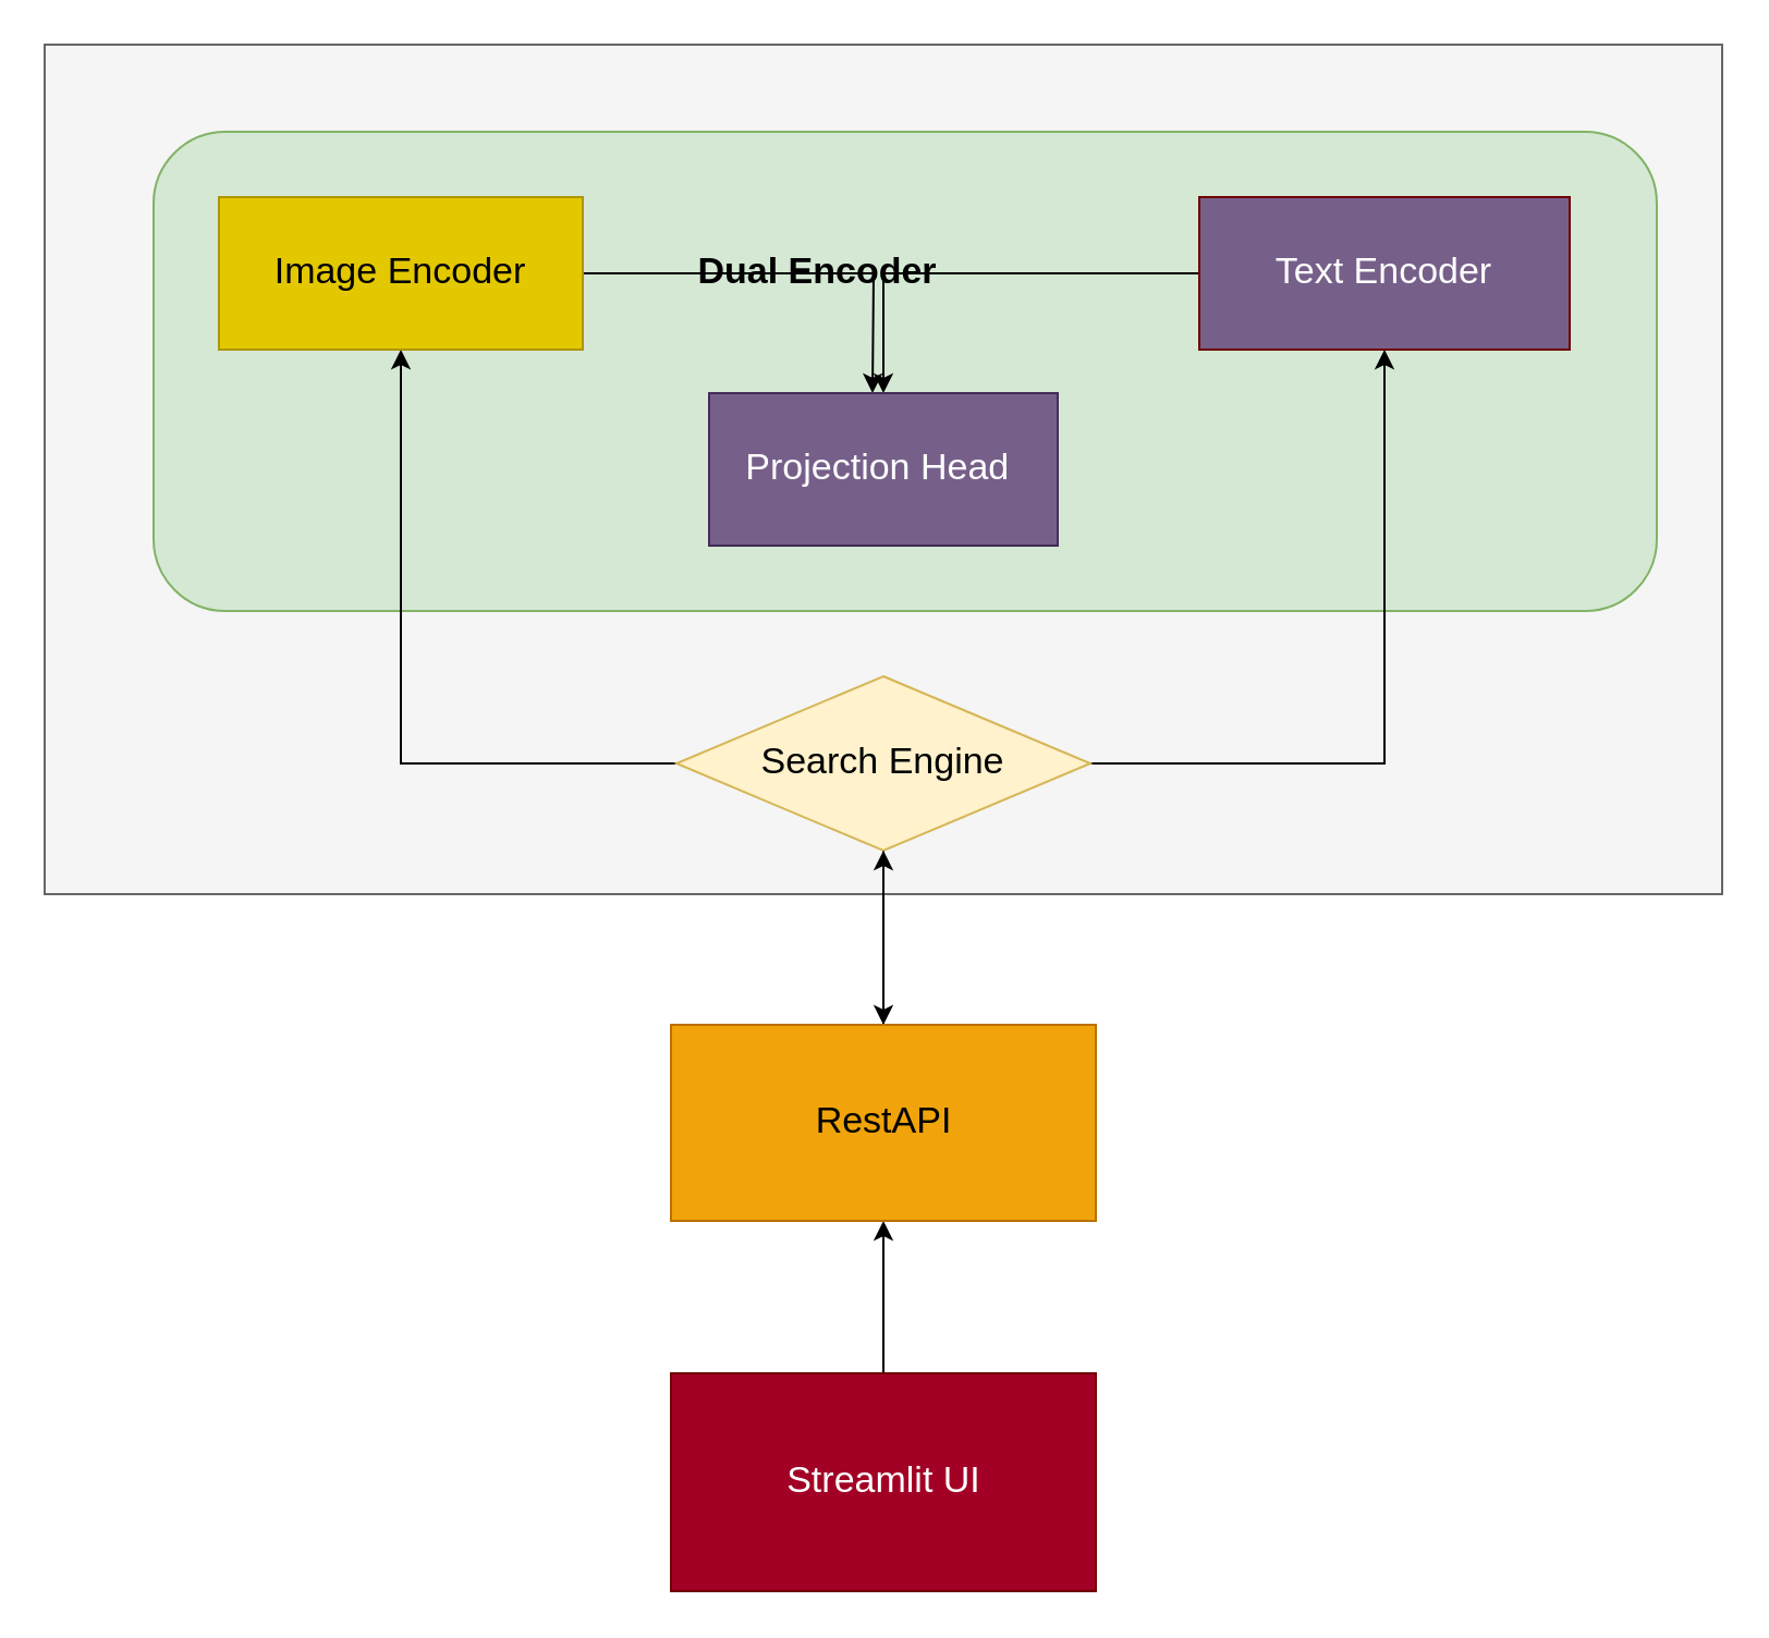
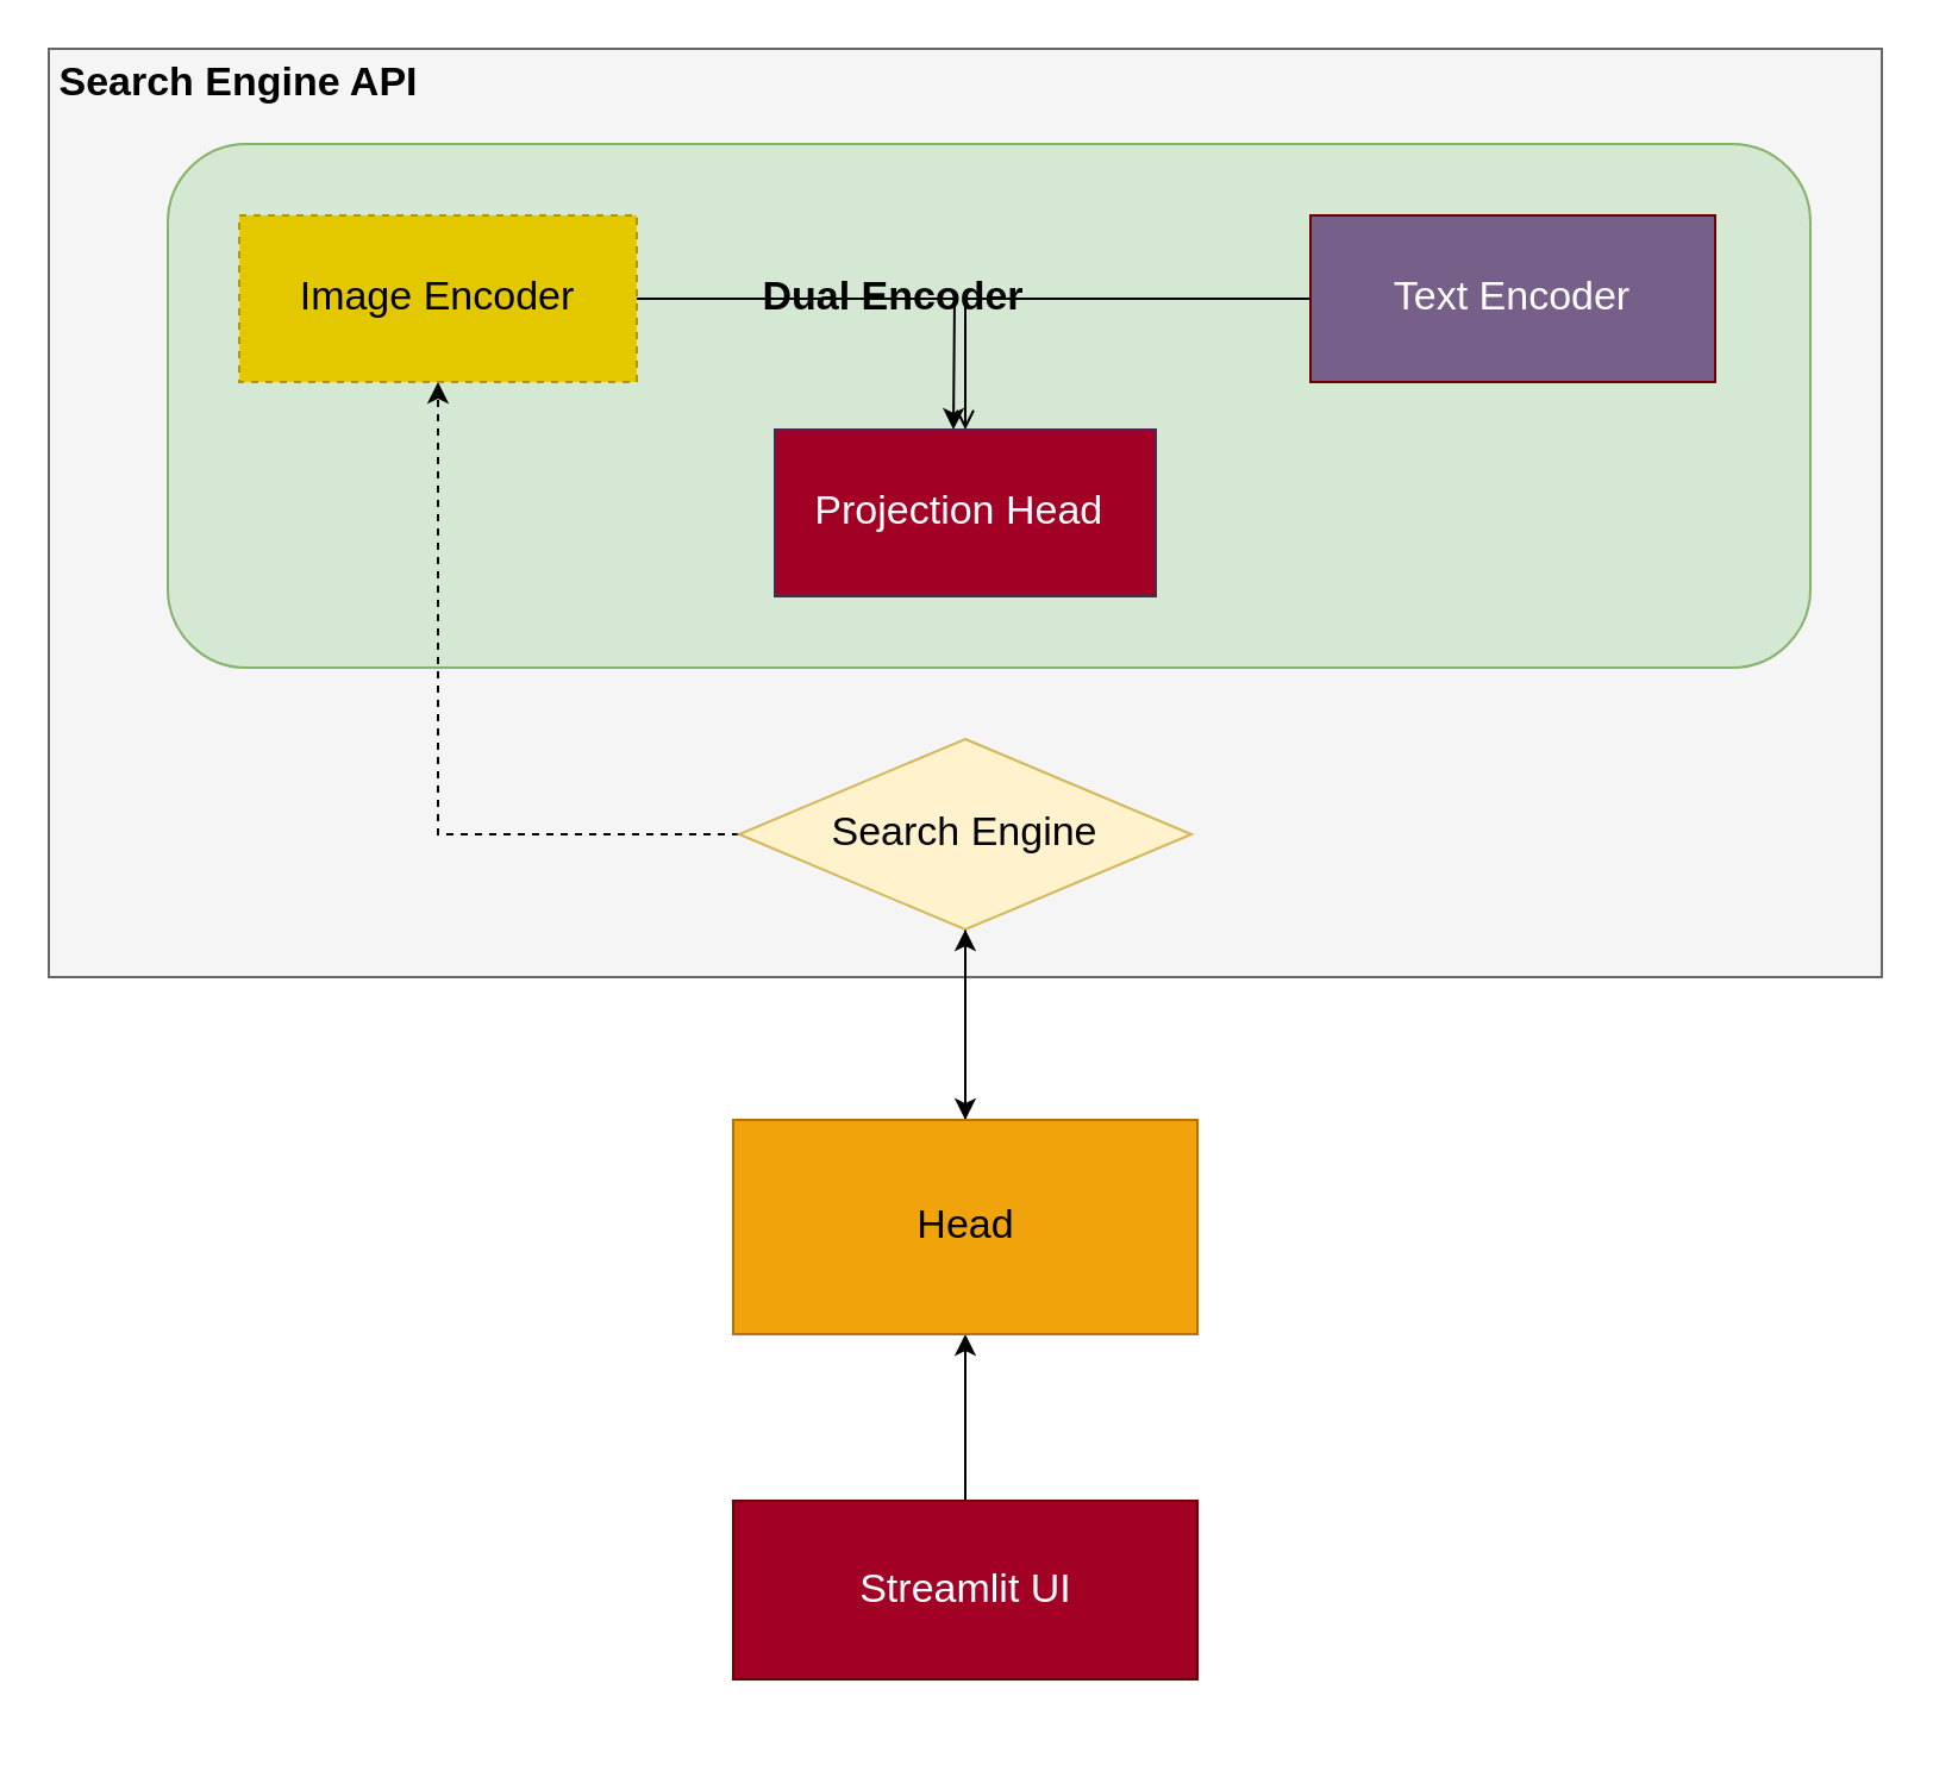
  <mxCell id="0" />
  <mxCell id="1" parent="0" />
  <mxCell id="2" value="" style="rounded=0;whiteSpace=wrap;html=1;fillColor=#f5f5f5;strokeColor=#666666;fontColor=#333333;" parent="1" vertex="1"><mxGeometry x="20" y="20" width="770" height="390" as="geometry" /></mxCell>
+ <mxCell id="3" value="Search Engine API" style="text;html=1;strokeColor=none;fillColor=none;align=center;verticalAlign=middle;whiteSpace=wrap;rounded=0;fontSize=17;fontStyle=1" parent="1" vertex="1"><mxGeometry x="20" y="20" width="160" height="30" as="geometry" /></mxCell>
  <mxCell id="4" value="" style="rounded=1;whiteSpace=wrap;html=1;fontSize=17;fillColor=#d5e8d4;strokeColor=#82b366;" parent="1" vertex="1"><mxGeometry x="70" y="60" width="690" height="220" as="geometry" /></mxCell>
- <mxCell id="5" style="edgeStyle=orthogonalEdgeStyle;rounded=0;orthogonalLoop=1;jettySize=auto;html=1;exitX=0;exitY=0.5;exitDx=0;exitDy=0;entryX=0.5;entryY=1;entryDx=0;entryDy=0;fontSize=17;" parent="1" source="8" target="10" edge="1"><mxGeometry relative="1" as="geometry" /></mxCell>
- <mxCell id="6" style="edgeStyle=orthogonalEdgeStyle;rounded=0;orthogonalLoop=1;jettySize=auto;html=1;entryX=0.5;entryY=1;entryDx=0;entryDy=0;fontSize=17;" parent="1" source="8" target="12" edge="1"><mxGeometry relative="1" as="geometry" /></mxCell>
+ <mxCell id="5" style="edgeStyle=orthogonalEdgeStyle;rounded=0;orthogonalLoop=1;jettySize=auto;html=1;exitX=0;exitY=0.5;exitDx=0;exitDy=0;entryX=0.5;entryY=1;entryDx=0;entryDy=0;fontSize=17;dashed=1;" parent="1" source="8" target="10" edge="1"><mxGeometry relative="1" as="geometry" /></mxCell>
  <mxCell id="7" style="edgeStyle=orthogonalEdgeStyle;rounded=0;orthogonalLoop=1;jettySize=auto;html=1;entryX=0.5;entryY=0;entryDx=0;entryDy=0;" edge="1" parent="1" source="8" target="18"><mxGeometry relative="1" as="geometry" /></mxCell>
  <mxCell id="8" value="Search Engine" style="rhombus;whiteSpace=wrap;html=1;fontSize=17;fillColor=#fff2cc;strokeColor=#d6b656;" parent="1" vertex="1"><mxGeometry x="310" y="310" width="190" height="80" as="geometry" /></mxCell>
  <mxCell id="9" style="edgeStyle=orthogonalEdgeStyle;rounded=0;orthogonalLoop=1;jettySize=auto;html=1;exitX=1;exitY=0.5;exitDx=0;exitDy=0;fontSize=17;" parent="1" source="10" edge="1"><mxGeometry relative="1" as="geometry"><mxPoint x="400" y="180" as="targetPoint" /></mxGeometry></mxCell>
- <mxCell id="10" value="Image Encoder" style="rounded=0;whiteSpace=wrap;html=1;fontSize=17;fillColor=#e3c800;strokeColor=#B09500;fontColor=#000000;" parent="1" vertex="1"><mxGeometry x="100" y="90" width="167" height="70" as="geometry" /></mxCell>
- <mxCell id="11" style="edgeStyle=orthogonalEdgeStyle;rounded=0;orthogonalLoop=1;jettySize=auto;html=1;fontSize=17;" parent="1" source="12" target="13" edge="1"><mxGeometry relative="1" as="geometry" /></mxCell>
+ <mxCell id="10" value="Image Encoder" style="rounded=0;whiteSpace=wrap;html=1;fontSize=17;fillColor=#e3c800;strokeColor=#B09500;fontColor=#000000;dashed=1;" parent="1" vertex="1"><mxGeometry x="100" y="90" width="167" height="70" as="geometry" /></mxCell>
+ <mxCell id="11" style="edgeStyle=orthogonalEdgeStyle;rounded=0;orthogonalLoop=1;jettySize=auto;html=1;fontSize=17;endArrow=open;" parent="1" source="12" target="13" edge="1"><mxGeometry relative="1" as="geometry" /></mxCell>
  <mxCell id="12" value="Text Encoder" style="rounded=0;whiteSpace=wrap;html=1;fontSize=17;fillColor=#76608a;strokeColor=#6F0000;fontColor=#ffffff;" parent="1" vertex="1"><mxGeometry x="550" y="90" width="170" height="70" as="geometry" /></mxCell>
- <mxCell id="13" value="Projection Head&amp;nbsp;" style="rounded=0;whiteSpace=wrap;html=1;fontSize=17;fillColor=#76608a;strokeColor=#432D57;fontColor=#ffffff;" parent="1" vertex="1"><mxGeometry x="325" y="180" width="160" height="70" as="geometry" /></mxCell>
+ <mxCell id="13" value="Projection Head&amp;nbsp;" style="rounded=0;whiteSpace=wrap;html=1;fontSize=17;fillColor=#a20025;strokeColor=#432D57;fontColor=#ffffff;" parent="1" vertex="1"><mxGeometry x="325" y="180" width="160" height="70" as="geometry" /></mxCell>
  <mxCell id="14" value="Dual Encoder" style="text;html=1;strokeColor=none;fillColor=none;align=center;verticalAlign=middle;whiteSpace=wrap;rounded=0;fontSize=17;fontStyle=1" parent="1" vertex="1"><mxGeometry x="280" y="110" width="190" height="30" as="geometry" /></mxCell>
  <mxCell id="15" value="" style="edgeStyle=orthogonalEdgeStyle;rounded=0;orthogonalLoop=1;jettySize=auto;html=1;fontSize=17;" parent="1" source="16" target="18" edge="1"><mxGeometry relative="1" as="geometry" /></mxCell>
- <mxCell id="16" value="Streamlit UI" style="rounded=0;whiteSpace=wrap;html=1;fontSize=17;fillColor=#a20025;fontColor=#ffffff;strokeColor=#6F0000;" parent="1" vertex="1"><mxGeometry x="307.5" y="630" width="195" height="100" as="geometry" /></mxCell>
+ <mxCell id="16" value="Streamlit UI" style="rounded=0;whiteSpace=wrap;html=1;fontSize=17;fillColor=#a20025;fontColor=#ffffff;strokeColor=#6F0000;" parent="1" vertex="1"><mxGeometry x="307.5" y="630" width="195" height="75" as="geometry" /></mxCell>
  <mxCell id="17" style="edgeStyle=orthogonalEdgeStyle;rounded=0;orthogonalLoop=1;jettySize=auto;html=1;entryX=0.5;entryY=1;entryDx=0;entryDy=0;fontSize=17;" parent="1" source="18" target="8" edge="1"><mxGeometry relative="1" as="geometry" /></mxCell>
- <mxCell id="18" value="RestAPI" style="whiteSpace=wrap;html=1;fontSize=17;rounded=0;fillColor=#f0a30a;fontColor=#000000;strokeColor=#BD7000;" parent="1" vertex="1"><mxGeometry x="307.5" y="470" width="195" height="90" as="geometry" /></mxCell>
+ <mxCell id="18" value="Head" style="whiteSpace=wrap;html=1;fontSize=17;rounded=0;fillColor=#f0a30a;fontColor=#000000;strokeColor=#BD7000;" parent="1" vertex="1"><mxGeometry x="307.5" y="470" width="195" height="90" as="geometry" /></mxCell>
